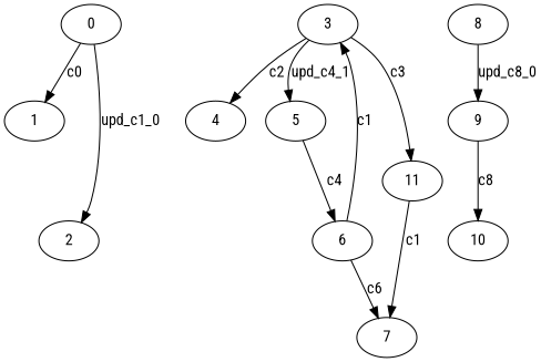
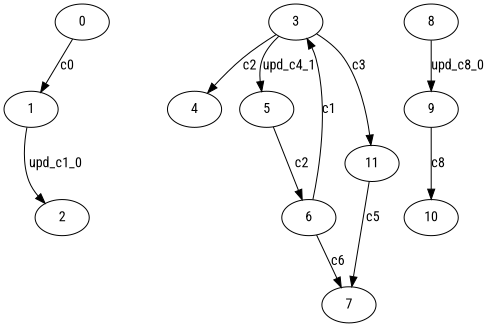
  strict digraph {
    fontname="Roboto Condensed"
    node [fontname="Roboto Condensed"]
    edge [fontname="Roboto Condensed"]
    0
    1
    2
    3
    4
    5
    11
    6
    7
    8
    9
    10
    0 -> 1 [label=c0]
-   0 -> 2 [label=upd_c1_0]
+   1 -> 2 [label=upd_c1_0]
    3 -> 4 [label=c2]
    3 -> 5 [label=upd_c4_1]
    3 -> 11 [label=c3]
-   5 -> 6 [label=c4]
-   11 -> 7 [label=c1]
+   5 -> 6 [label=c2]
+   11 -> 7 [label=c5]
    6 -> 3 [label=c1]
    6 -> 7 [label=c6]
    8 -> 9 [label=upd_c8_0]
    9 -> 10 [label=c8]
  }
